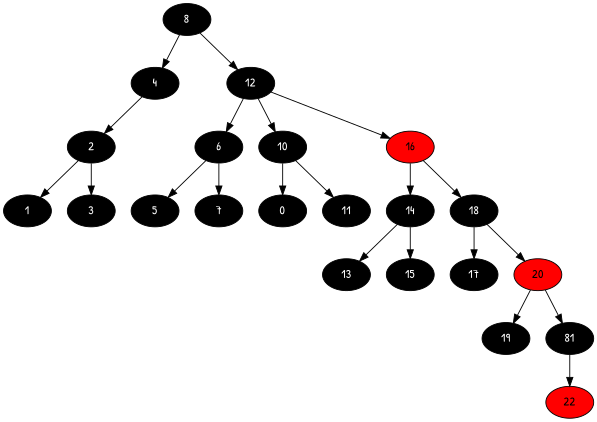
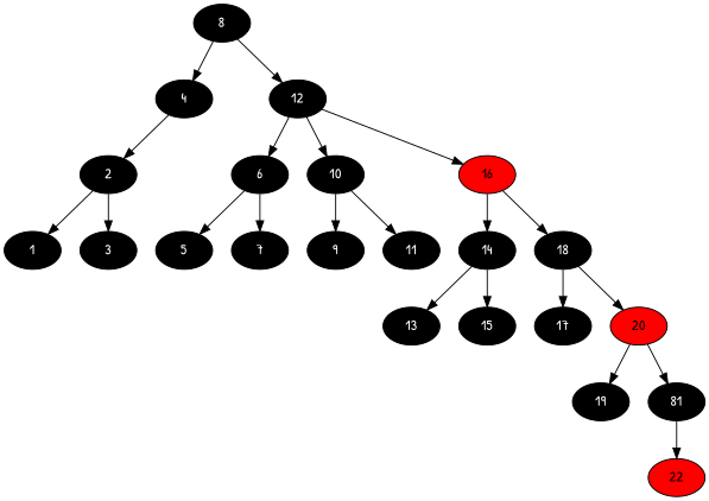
  digraph {
    fontname="Patrick Hand"
    node [fillcolor=black fontcolor=white fontname="Patrick Hand" style=filled]
    edge [fontname="Patrick Hand"]
    8
    4
    12
    2
    6
    10
    16 [fillcolor=red fontcolor=""]
    1
    3
    5
    7
-   9 [label=0]
+   9
    11
    14
    18
    13
    15
    17
    20 [fillcolor=red fontcolor=""]
    19
    n21 [label=81]
    22 [fillcolor=red fontcolor=""]
    8 -> 4
    8 -> 12
    4 -> 2
    12 -> 6
    12 -> 10
    12 -> 16
    2 -> 1
    2 -> 3
    6 -> 5
    6 -> 7
    10 -> 9
    10 -> 11
    16 -> 14
    16 -> 18
    14 -> 13
    14 -> 15
    18 -> 17
    18 -> 20
    20 -> 19
    20 -> n21
    n21 -> 22
  }
